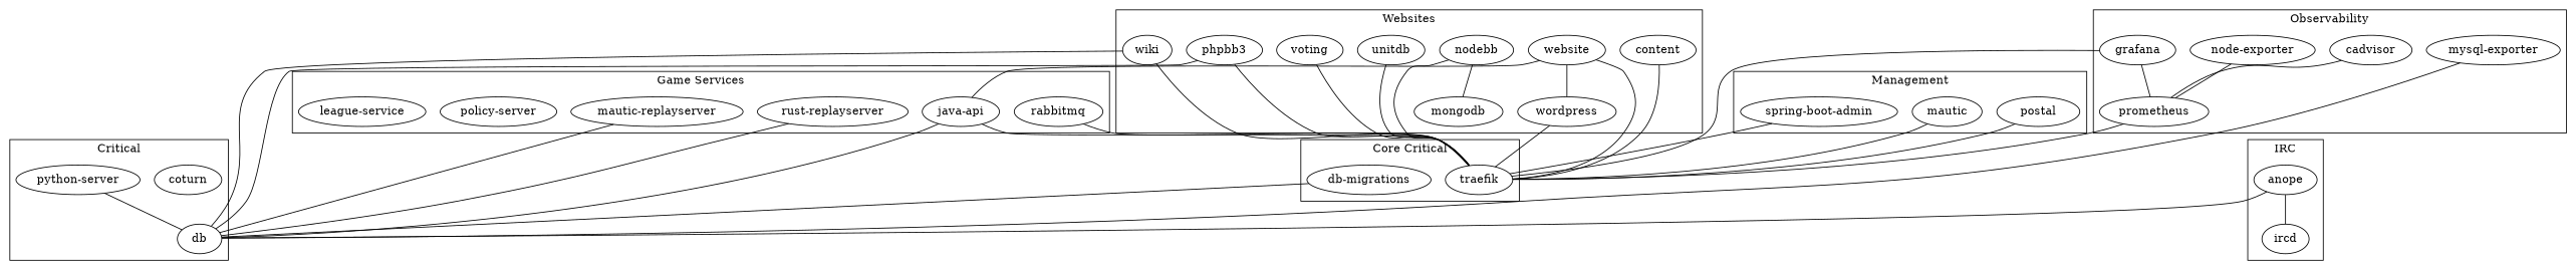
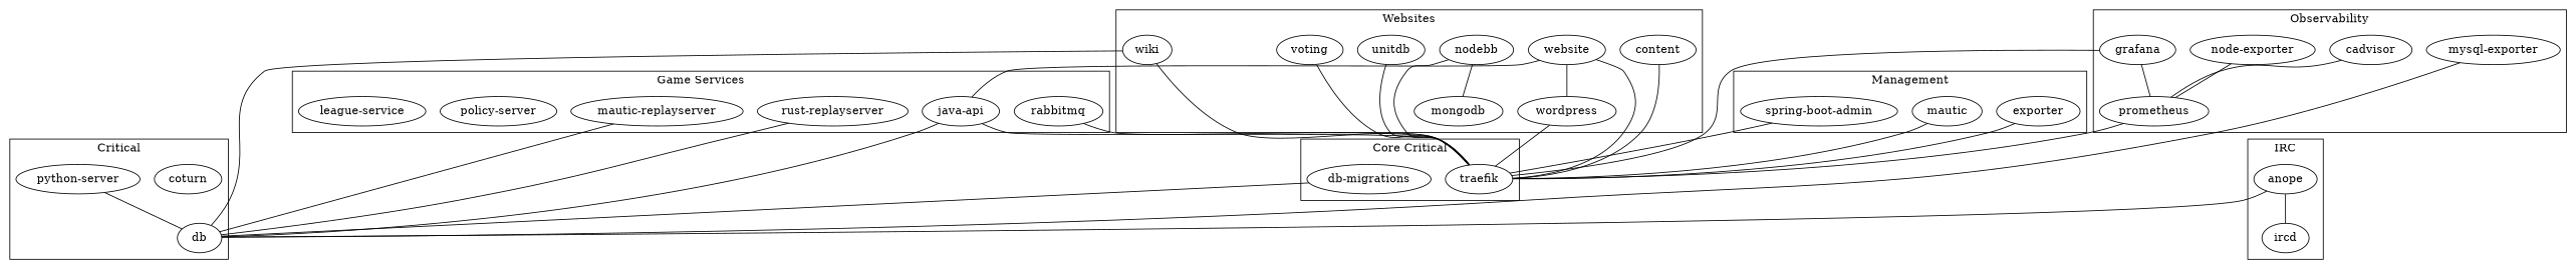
  graph {
    coturn
    "python-server"
    db
    traefik
    "db-migrations"
    rabbitmq
    "java-api"
    n8 [label="mautic-replayserver"]
    "rust-replayserver"
    "policy-server"
    "league-service"
    prometheus
    grafana
    "node-exporter"
    cadvisor
    "mysql-exporter"
    anope
    ircd
    website
    wordpress
    content
    wiki
    unitdb
    nodebb
    mongodb
-   phpbb3
    voting
-   postal
+   postal [label=exporter]
    mautic
    "spring-boot-admin"
    subgraph cluster_1 {
      label=Critical
      coturn
      "python-server"
      db
    }
    subgraph cluster_2 {
      label="Core Critical"
      traefik
      "db-migrations"
    }
    subgraph cluster_3 {
      label="Game Services"
      rabbitmq
      "java-api"
      n8
      "rust-replayserver"
      "policy-server"
      "league-service"
    }
    subgraph cluster_4 {
      label=Observability
      prometheus
      grafana
      "node-exporter"
      cadvisor
      "mysql-exporter"
    }
    subgraph cluster_5 {
      label=IRC
      anope
      ircd
    }
    subgraph cluster_6 {
      label=Websites
      website
      wordpress
      content
      wiki
      unitdb
      nodebb
      mongodb
-     phpbb3
      voting
    }
    subgraph cluster_7 {
      label=Management
      postal
      mautic
      "spring-boot-admin"
    }
    "python-server" -- db
    "db-migrations" -- db
    rabbitmq -- traefik
    "java-api" -- db
    "java-api" -- traefik
    n8 -- db
    "rust-replayserver" -- db
    prometheus -- traefik
    grafana -- traefik
    grafana -- prometheus
    "node-exporter" -- prometheus
    cadvisor -- prometheus
    "mysql-exporter" -- db
    anope -- db
    anope -- ircd
    website -- traefik
    website -- "java-api"
    website -- wordpress
    wordpress -- traefik
    content -- traefik
    wiki -- db
    wiki -- traefik
    unitdb -- traefik
    nodebb -- traefik
    nodebb -- mongodb
-   phpbb3 -- db
-   phpbb3 -- traefik
    voting -- traefik
    postal -- traefik
    mautic -- traefik
    "spring-boot-admin" -- traefik
  }
